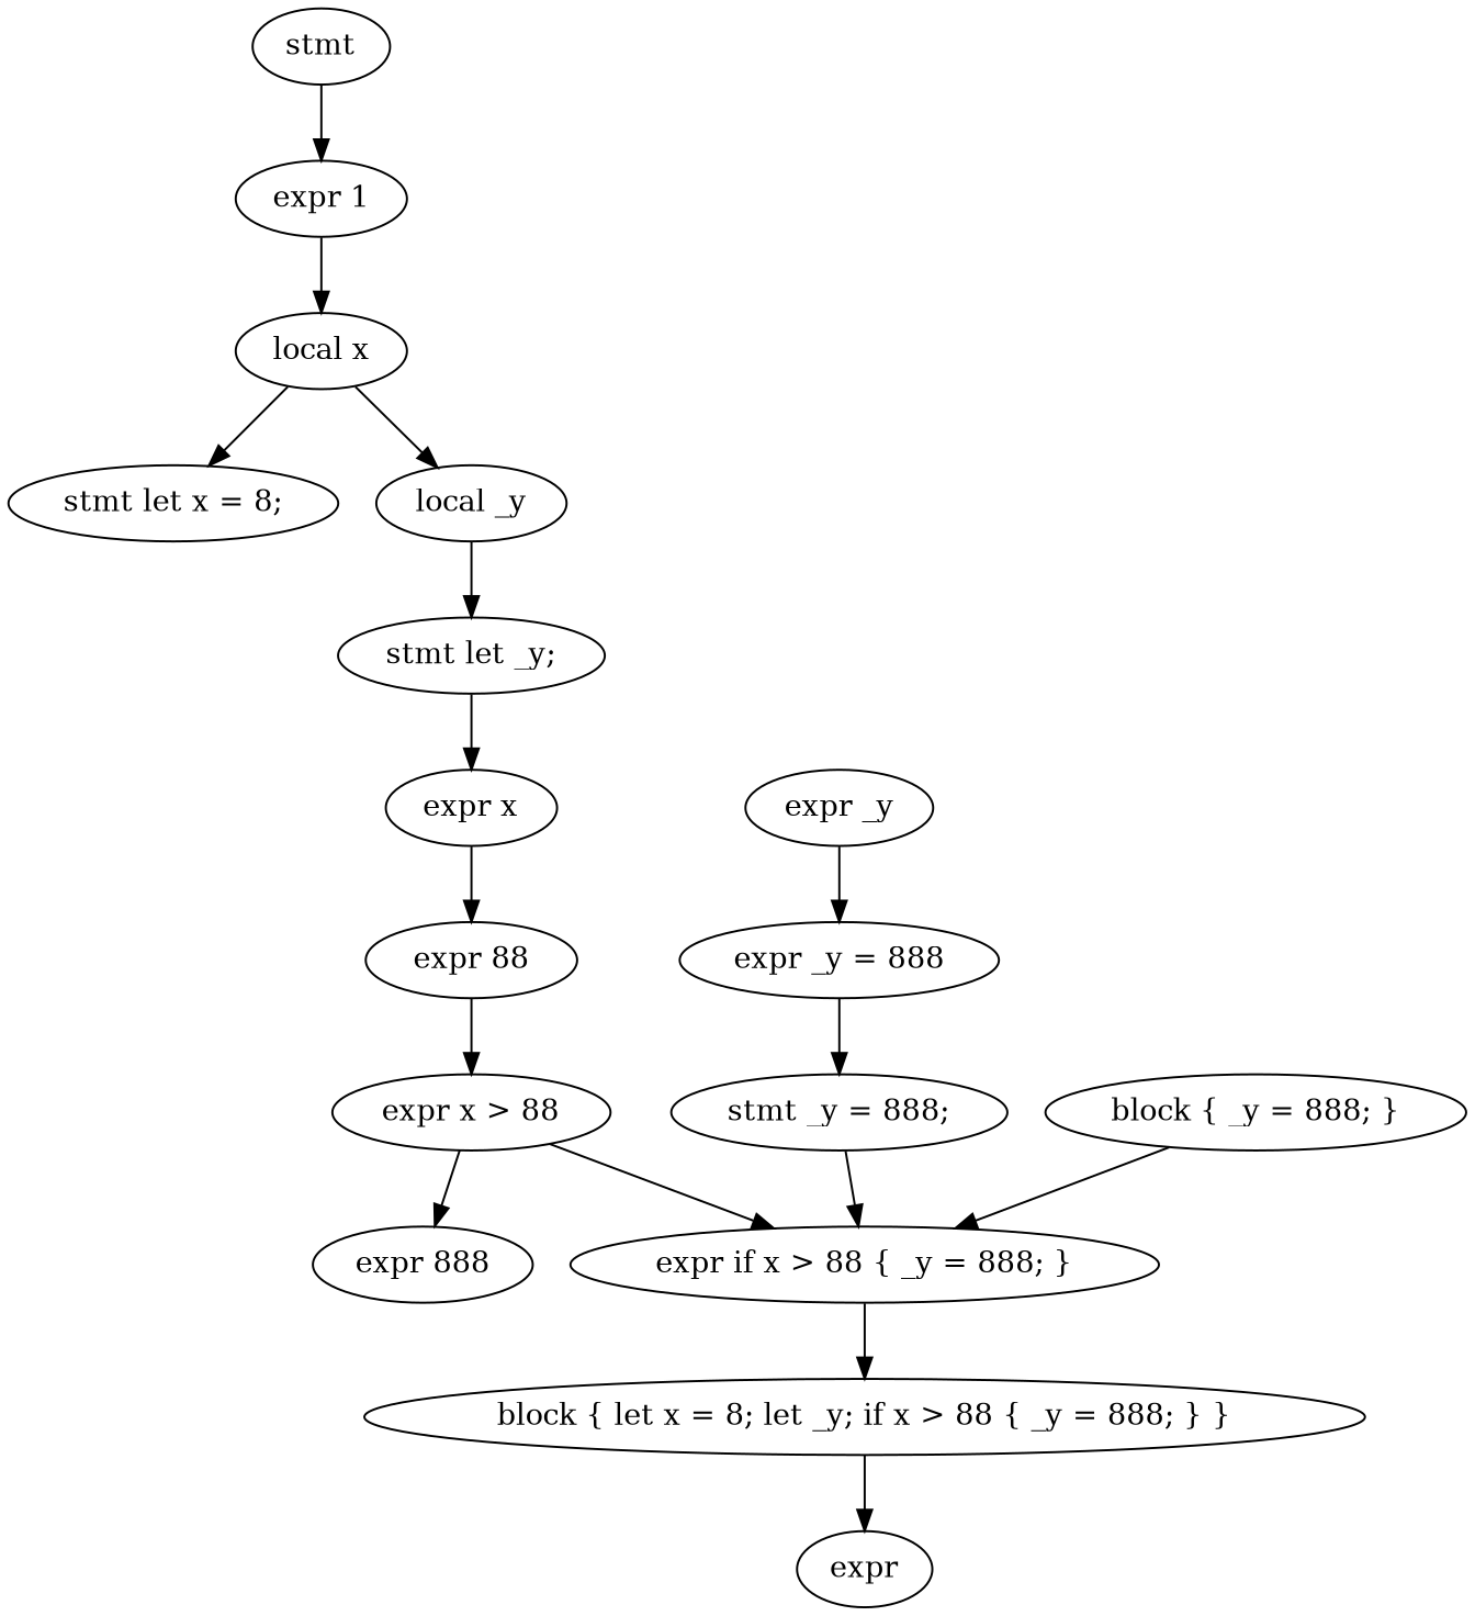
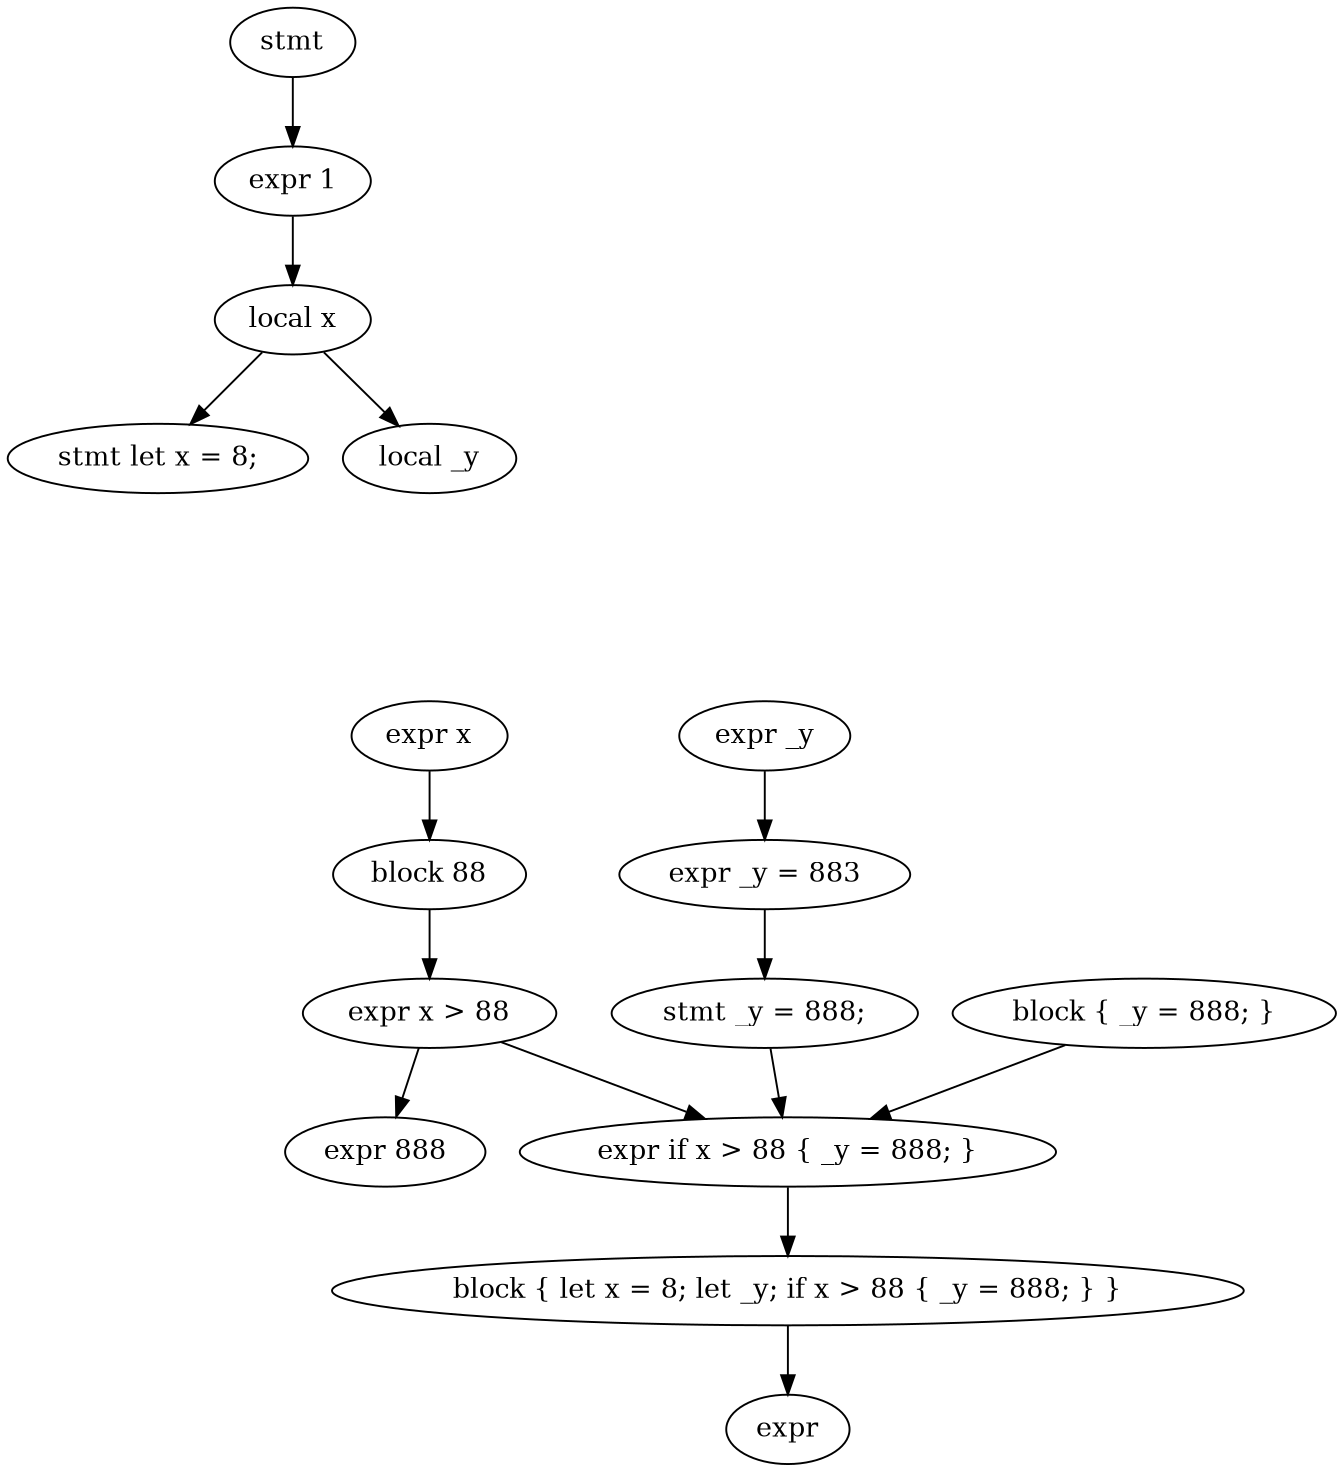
  digraph {
    n1 [label=stmt]
    n2 [label="expr 1"]
    n3 [label="local x"]
    n4 [label=expr]
    n5 [label="stmt let x = 8;"]
    n6 [label="local _y"]
-   n7 [label="stmt let _y;"]
    n8 [label="expr x"]
-   n9 [label="expr 88"]
+   n9 [label="block 88"]
    n10 [label="expr x > 88"]
    n11 [label="expr 888"]
    n12 [label="expr if x > 88 { _y = 888; }"]
    n13 [label="block { let x = 8; let _y; if x > 88 { _y = 888; } }"]
    n14 [label="expr _y"]
-   n15 [label="expr _y = 888"]
+   n15 [label="expr _y = 883"]
    n16 [label="stmt _y = 888;"]
    n17 [label="block { _y = 888; }"]
    n1 -> n2
    n2 -> n3
    n3 -> n5
    n3 -> n6
-   n6 -> n7
-   n7 -> n8
    n8 -> n9
    n9 -> n10
    n10 -> n11
    n10 -> n12
    n12 -> n13
    n13 -> n4
    n14 -> n15
    n15 -> n16
    n16 -> n12
    n17 -> n12
  }
